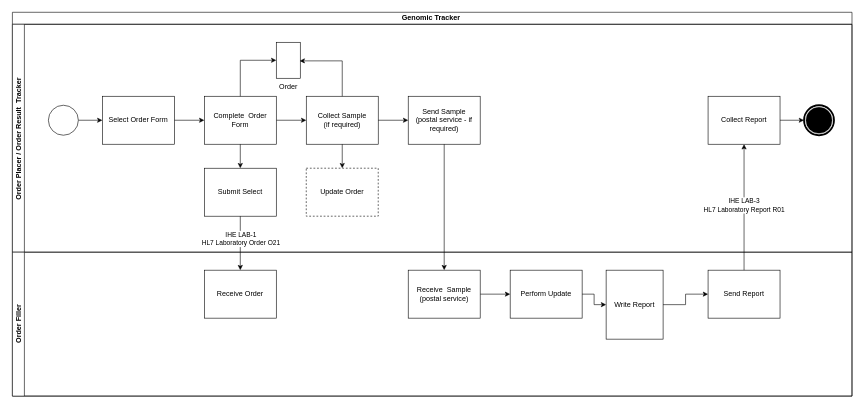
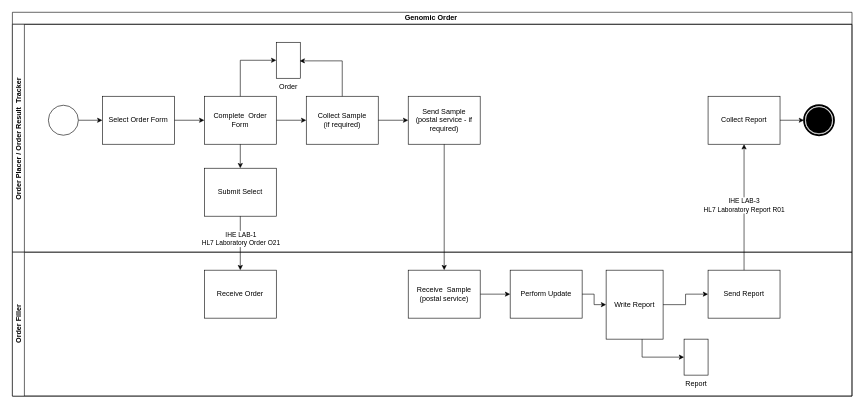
  <mxCell id="0" />
  <mxCell id="1" parent="0" />
- <mxCell id="2" value="Genomic Tracker&amp;nbsp;" style="swimlane;html=1;childLayout=stackLayout;resizeParent=1;resizeParentMax=0;horizontal=1;startSize=20;horizontalStack=0;whiteSpace=wrap;" vertex="1" parent="1"><mxGeometry x="20" y="20" width="1400" height="640" as="geometry" /></mxCell>
+ <mxCell id="2" value="Genomic Order&amp;nbsp;" style="swimlane;html=1;childLayout=stackLayout;resizeParent=1;resizeParentMax=0;horizontal=1;startSize=20;horizontalStack=0;whiteSpace=wrap;" vertex="1" parent="1"><mxGeometry x="20" y="20" width="1400" height="640" as="geometry" /></mxCell>
  <mxCell id="3" value="Order Placer / Order Result&amp;nbsp; Tracker&amp;nbsp;" style="swimlane;html=1;startSize=20;horizontal=0;" vertex="1" parent="2"><mxGeometry y="20" width="1400" height="380" as="geometry" /></mxCell>
  <mxCell id="4" value="" style="edgeStyle=orthogonalEdgeStyle;rounded=0;orthogonalLoop=1;jettySize=auto;html=1;entryX=0;entryY=0.5;entryDx=0;entryDy=0;entryPerimeter=0;" edge="1" parent="3" source="5" target="7"><mxGeometry relative="1" as="geometry"><mxPoint x="155" y="160" as="targetPoint" /></mxGeometry></mxCell>
  <mxCell id="5" value="" style="points=[[0.145,0.145,0],[0.5,0,0],[0.855,0.145,0],[1,0.5,0],[0.855,0.855,0],[0.5,1,0],[0.145,0.855,0],[0,0.5,0]];shape=mxgraph.bpmn.event;html=1;verticalLabelPosition=bottom;labelBackgroundColor=#ffffff;verticalAlign=top;align=center;perimeter=ellipsePerimeter;outlineConnect=0;aspect=fixed;outline=standard;symbol=general;" vertex="1" parent="3"><mxGeometry x="60" y="135" width="50" height="50" as="geometry" /></mxCell>
  <mxCell id="6" style="edgeStyle=orthogonalEdgeStyle;rounded=0;orthogonalLoop=1;jettySize=auto;html=1;" edge="1" parent="3" source="7" target="9"><mxGeometry relative="1" as="geometry" /></mxCell>
  <mxCell id="7" value="Select Order Form" style="points=[[0.25,0,0],[0.5,0,0],[0.75,0,0],[1,0.25,0],[1,0.5,0],[1,0.75,0],[0.75,1,0],[0.5,1,0],[0.25,1,0],[0,0.75,0],[0,0.5,0],[0,0.25,0]];shape=mxgraph.bpmn.task2;whiteSpace=wrap;rectStyle=rounded;size=10;html=1;container=1;expand=0;collapsible=0;taskMarker=user;" vertex="1" parent="3"><mxGeometry x="150" y="120" width="120" height="80" as="geometry" /></mxCell>
  <mxCell id="8" style="edgeStyle=orthogonalEdgeStyle;rounded=0;orthogonalLoop=1;jettySize=auto;html=1;" edge="1" parent="3" source="9" target="14"><mxGeometry relative="1" as="geometry" /></mxCell>
  <mxCell id="9" value="Complete&amp;nbsp; Order Form" style="points=[[0.25,0,0],[0.5,0,0],[0.75,0,0],[1,0.25,0],[1,0.5,0],[1,0.75,0],[0.75,1,0],[0.5,1,0],[0.25,1,0],[0,0.75,0],[0,0.5,0],[0,0.25,0]];shape=mxgraph.bpmn.task2;whiteSpace=wrap;rectStyle=rounded;size=10;html=1;container=1;expand=0;collapsible=0;taskMarker=user;" vertex="1" parent="3"><mxGeometry x="320" y="120" width="120" height="80" as="geometry" /></mxCell>
  <mxCell id="10" value="Submit Select" style="points=[[0.25,0,0],[0.5,0,0],[0.75,0,0],[1,0.25,0],[1,0.5,0],[1,0.75,0],[0.75,1,0],[0.5,1,0],[0.25,1,0],[0,0.75,0],[0,0.5,0],[0,0.25,0]];shape=mxgraph.bpmn.task2;whiteSpace=wrap;rectStyle=rounded;size=10;html=1;container=1;expand=0;collapsible=0;taskMarker=send;" vertex="1" parent="3"><mxGeometry x="320" y="240" width="120" height="80" as="geometry" /></mxCell>
  <mxCell id="11" style="edgeStyle=orthogonalEdgeStyle;rounded=0;orthogonalLoop=1;jettySize=auto;html=1;entryX=0.5;entryY=0;entryDx=0;entryDy=0;entryPerimeter=0;" edge="1" parent="3" source="9" target="10"><mxGeometry relative="1" as="geometry" /></mxCell>
  <mxCell id="12" value="Order" style="shape=mxgraph.bpmn.data2;labelPosition=center;verticalLabelPosition=bottom;align=center;verticalAlign=top;size=15;html=1;bpmnTransferType=output;" vertex="1" parent="3"><mxGeometry x="440" y="30" width="40" height="60" as="geometry" /></mxCell>
  <mxCell id="13" style="edgeStyle=orthogonalEdgeStyle;rounded=0;orthogonalLoop=1;jettySize=auto;html=1;entryX=0;entryY=0.5;entryDx=0;entryDy=0;entryPerimeter=0;" edge="1" parent="3" source="9" target="12"><mxGeometry relative="1" as="geometry" /></mxCell>
  <mxCell id="14" value="Collect Sample&lt;div&gt;(if required)&lt;/div&gt;" style="points=[[0.25,0,0],[0.5,0,0],[0.75,0,0],[1,0.25,0],[1,0.5,0],[1,0.75,0],[0.75,1,0],[0.5,1,0],[0.25,1,0],[0,0.75,0],[0,0.5,0],[0,0.25,0]];shape=mxgraph.bpmn.task2;whiteSpace=wrap;rectStyle=rounded;size=10;html=1;container=1;expand=0;collapsible=0;taskMarker=user;" vertex="1" parent="3"><mxGeometry x="490" y="120" width="120" height="80" as="geometry" /></mxCell>
  <mxCell id="15" style="edgeStyle=orthogonalEdgeStyle;rounded=0;orthogonalLoop=1;jettySize=auto;html=1;entryX=0.975;entryY=0.517;entryDx=0;entryDy=0;entryPerimeter=0;" edge="1" parent="3" source="14" target="12"><mxGeometry relative="1" as="geometry"><Array as="points"><mxPoint x="550" y="61" /></Array></mxGeometry></mxCell>
- <mxCell id="16" value="Update Order" style="points=[[0.25,0,0],[0.5,0,0],[0.75,0,0],[1,0.25,0],[1,0.5,0],[1,0.75,0],[0.75,1,0],[0.5,1,0],[0.25,1,0],[0,0.75,0],[0,0.5,0],[0,0.25,0]];shape=mxgraph.bpmn.task2;whiteSpace=wrap;rectStyle=rounded;size=10;html=1;container=1;expand=0;collapsible=0;taskMarker=send;dashed=1;" vertex="1" parent="3"><mxGeometry x="490" y="240" width="120" height="80" as="geometry" /></mxCell>
- <mxCell id="17" style="edgeStyle=orthogonalEdgeStyle;rounded=0;orthogonalLoop=1;jettySize=auto;html=1;entryX=0.5;entryY=0;entryDx=0;entryDy=0;entryPerimeter=0;" edge="1" parent="3" source="14" target="16"><mxGeometry relative="1" as="geometry" /></mxCell>
  <mxCell id="18" value="Send Sample&lt;br&gt;(postal service - if required)" style="points=[[0.25,0,0],[0.5,0,0],[0.75,0,0],[1,0.25,0],[1,0.5,0],[1,0.75,0],[0.75,1,0],[0.5,1,0],[0.25,1,0],[0,0.75,0],[0,0.5,0],[0,0.25,0]];shape=mxgraph.bpmn.task2;whiteSpace=wrap;rectStyle=rounded;size=10;html=1;container=1;expand=0;collapsible=0;taskMarker=send;" vertex="1" parent="3"><mxGeometry x="660" y="120" width="120" height="80" as="geometry" /></mxCell>
  <mxCell id="19" style="edgeStyle=orthogonalEdgeStyle;rounded=0;orthogonalLoop=1;jettySize=auto;html=1;entryX=0;entryY=0.5;entryDx=0;entryDy=0;entryPerimeter=0;" edge="1" parent="3" source="14" target="18"><mxGeometry relative="1" as="geometry" /></mxCell>
  <mxCell id="20" value="Collect Report" style="points=[[0.25,0,0],[0.5,0,0],[0.75,0,0],[1,0.25,0],[1,0.5,0],[1,0.75,0],[0.75,1,0],[0.5,1,0],[0.25,1,0],[0,0.75,0],[0,0.5,0],[0,0.25,0]];shape=mxgraph.bpmn.task2;whiteSpace=wrap;rectStyle=rounded;size=10;html=1;container=1;expand=0;collapsible=0;taskMarker=receive;" vertex="1" parent="3"><mxGeometry x="1160" y="120" width="120" height="80" as="geometry" /></mxCell>
  <mxCell id="21" value="" style="points=[[0.145,0.145,0],[0.5,0,0],[0.855,0.145,0],[1,0.5,0],[0.855,0.855,0],[0.5,1,0],[0.145,0.855,0],[0,0.5,0]];shape=mxgraph.bpmn.event;html=1;verticalLabelPosition=bottom;labelBackgroundColor=#ffffff;verticalAlign=top;align=center;perimeter=ellipsePerimeter;outlineConnect=0;aspect=fixed;outline=end;symbol=terminate;" vertex="1" parent="3"><mxGeometry x="1320" y="135" width="50" height="50" as="geometry" /></mxCell>
  <mxCell id="22" style="edgeStyle=orthogonalEdgeStyle;rounded=0;orthogonalLoop=1;jettySize=auto;html=1;" edge="1" parent="3" source="20" target="21"><mxGeometry relative="1" as="geometry" /></mxCell>
  <mxCell id="23" value="Order Filler" style="swimlane;html=1;startSize=20;horizontal=0;" vertex="1" parent="2"><mxGeometry y="400" width="1400" height="240" as="geometry" /></mxCell>
  <mxCell id="24" value="Receive Order" style="points=[[0.25,0,0],[0.5,0,0],[0.75,0,0],[1,0.25,0],[1,0.5,0],[1,0.75,0],[0.75,1,0],[0.5,1,0],[0.25,1,0],[0,0.75,0],[0,0.5,0],[0,0.25,0]];shape=mxgraph.bpmn.task2;whiteSpace=wrap;rectStyle=rounded;size=10;html=1;container=1;expand=0;collapsible=0;taskMarker=receive;" vertex="1" parent="23"><mxGeometry x="320" y="30" width="120" height="80" as="geometry" /></mxCell>
  <mxCell id="25" style="edgeStyle=orthogonalEdgeStyle;rounded=0;orthogonalLoop=1;jettySize=auto;html=1;entryX=0;entryY=0.5;entryDx=0;entryDy=0;entryPerimeter=0;" edge="1" parent="23" source="33" target="26"><mxGeometry relative="1" as="geometry" /></mxCell>
  <mxCell id="26" value="Perform Update" style="points=[[0.25,0,0],[0.5,0,0],[0.75,0,0],[1,0.25,0],[1,0.5,0],[1,0.75,0],[0.75,1,0],[0.5,1,0],[0.25,1,0],[0,0.75,0],[0,0.5,0],[0,0.25,0]];shape=mxgraph.bpmn.task2;whiteSpace=wrap;rectStyle=rounded;size=10;html=1;container=1;expand=0;collapsible=0;taskMarker=user;" vertex="1" parent="23"><mxGeometry x="830" y="30" width="120" height="80" as="geometry" /></mxCell>
  <mxCell id="27" value="Write Report" style="points=[[0.25,0,0],[0.5,0,0],[0.75,0,0],[1,0.25,0],[1,0.5,0],[1,0.75,0],[0.75,1,0],[0.5,1,0],[0.25,1,0],[0,0.75,0],[0,0.5,0],[0,0.25,0]];shape=mxgraph.bpmn.task2;whiteSpace=wrap;rectStyle=rounded;size=10;html=1;container=1;expand=0;collapsible=0;taskMarker=user;" vertex="1" parent="23"><mxGeometry x="990" y="30" width="95" height="115" as="geometry" /></mxCell>
  <mxCell id="28" style="edgeStyle=orthogonalEdgeStyle;rounded=0;orthogonalLoop=1;jettySize=auto;html=1;entryX=0;entryY=0.5;entryDx=0;entryDy=0;entryPerimeter=0;" edge="1" parent="23" source="26" target="27"><mxGeometry relative="1" as="geometry" /></mxCell>
  <mxCell id="29" value="Send Report" style="points=[[0.25,0,0],[0.5,0,0],[0.75,0,0],[1,0.25,0],[1,0.5,0],[1,0.75,0],[0.75,1,0],[0.5,1,0],[0.25,1,0],[0,0.75,0],[0,0.5,0],[0,0.25,0]];shape=mxgraph.bpmn.task2;whiteSpace=wrap;rectStyle=rounded;size=10;html=1;container=1;expand=0;collapsible=0;taskMarker=send;" vertex="1" parent="23"><mxGeometry x="1160" y="30" width="120" height="80" as="geometry" /></mxCell>
  <mxCell id="30" style="edgeStyle=orthogonalEdgeStyle;rounded=0;orthogonalLoop=1;jettySize=auto;html=1;entryX=0;entryY=0.5;entryDx=0;entryDy=0;entryPerimeter=0;" edge="1" parent="23" source="27" target="29"><mxGeometry relative="1" as="geometry" /></mxCell>
+ <mxCell id="31" value="Report" style="shape=mxgraph.bpmn.data2;labelPosition=center;verticalLabelPosition=bottom;align=center;verticalAlign=top;size=15;html=1;bpmnTransferType=output;" vertex="1" parent="23"><mxGeometry x="1120" y="145" width="40" height="60" as="geometry" /></mxCell>
+ <mxCell id="32" style="edgeStyle=orthogonalEdgeStyle;rounded=0;orthogonalLoop=1;jettySize=auto;html=1;entryX=0;entryY=0.5;entryDx=0;entryDy=0;entryPerimeter=0;" edge="1" parent="23" source="27" target="31"><mxGeometry relative="1" as="geometry"><Array as="points"><mxPoint x="1050" y="175" /></Array></mxGeometry></mxCell>
  <mxCell id="33" value="Receive&amp;nbsp; Sample&lt;br&gt;(postal service)" style="points=[[0.25,0,0],[0.5,0,0],[0.75,0,0],[1,0.25,0],[1,0.5,0],[1,0.75,0],[0.75,1,0],[0.5,1,0],[0.25,1,0],[0,0.75,0],[0,0.5,0],[0,0.25,0]];shape=mxgraph.bpmn.task2;whiteSpace=wrap;rectStyle=rounded;size=10;html=1;container=1;expand=0;collapsible=0;taskMarker=user;bpmnShapeType=task;" vertex="1" parent="23"><mxGeometry x="660" y="30" width="120" height="80" as="geometry" /></mxCell>
  <mxCell id="34" style="edgeStyle=orthogonalEdgeStyle;rounded=0;orthogonalLoop=1;jettySize=auto;html=1;" edge="1" parent="2" source="10" target="24"><mxGeometry relative="1" as="geometry" /></mxCell>
  <mxCell id="35" value="IHE LAB-1&lt;br&gt;HL7 Laboratory Order O21" style="edgeLabel;html=1;align=center;verticalAlign=middle;resizable=0;points=[];" connectable="0" vertex="1" parent="34"><mxGeometry x="-0.178" relative="1" as="geometry"><mxPoint as="offset" /></mxGeometry></mxCell>
  <mxCell id="36" style="edgeStyle=orthogonalEdgeStyle;rounded=0;orthogonalLoop=1;jettySize=auto;html=1;" edge="1" parent="2" source="29" target="20"><mxGeometry relative="1" as="geometry" /></mxCell>
  <mxCell id="37" value="IHE LAB-3&lt;br&gt;HL7 Laboratory Report R01" style="edgeLabel;html=1;align=center;verticalAlign=middle;resizable=0;points=[];" connectable="0" vertex="1" parent="36"><mxGeometry x="0.038" y="1" relative="1" as="geometry"><mxPoint as="offset" /></mxGeometry></mxCell>
  <mxCell id="38" style="edgeStyle=orthogonalEdgeStyle;rounded=0;orthogonalLoop=1;jettySize=auto;html=1;" edge="1" parent="2" source="18" target="33"><mxGeometry relative="1" as="geometry" /></mxCell>
